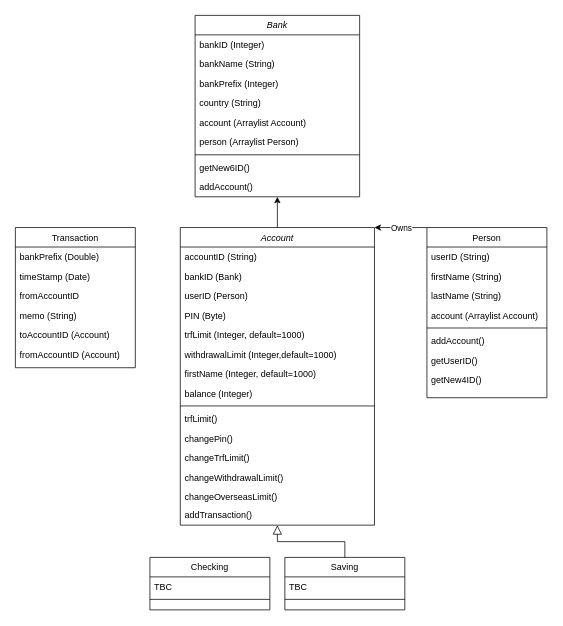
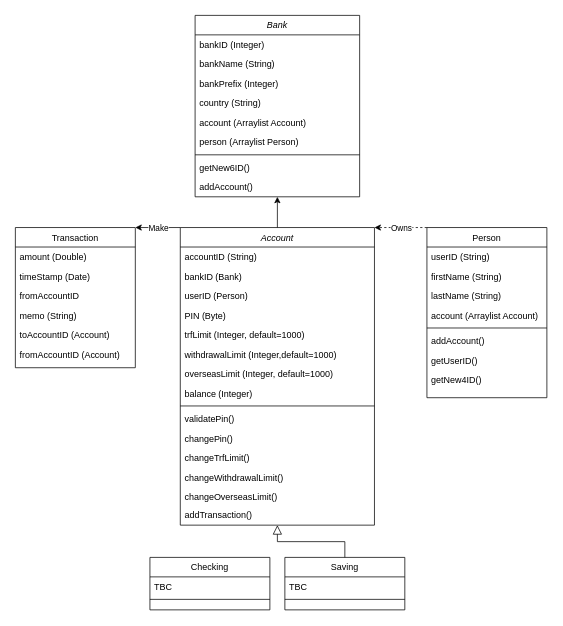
  <mxCell id="0" />
  <mxCell id="1" parent="0" />
  <mxCell id="2" value="Account" style="swimlane;fontStyle=2;align=center;verticalAlign=top;childLayout=stackLayout;horizontal=1;startSize=26;horizontalStack=0;resizeParent=1;resizeLast=0;collapsible=1;marginBottom=0;rounded=0;shadow=0;strokeWidth=1;" parent="1" vertex="1"><mxGeometry x="240" y="303" width="259" height="397" as="geometry"><mxRectangle x="230" y="140" width="160" height="26" as="alternateBounds" /></mxGeometry></mxCell>
  <mxCell id="3" value="accountID (String)" style="text;align=left;verticalAlign=top;spacingLeft=4;spacingRight=4;overflow=hidden;rotatable=0;points=[[0,0.5],[1,0.5]];portConstraint=eastwest;" parent="2" vertex="1"><mxGeometry y="26" width="259" height="26" as="geometry" /></mxCell>
  <mxCell id="4" value="bankID (Bank)" style="text;align=left;verticalAlign=top;spacingLeft=4;spacingRight=4;overflow=hidden;rotatable=0;points=[[0,0.5],[1,0.5]];portConstraint=eastwest;rounded=0;shadow=0;html=0;" parent="2" vertex="1"><mxGeometry y="52" width="259" height="26" as="geometry" /></mxCell>
  <mxCell id="5" value="userID (Person)" style="text;align=left;verticalAlign=top;spacingLeft=4;spacingRight=4;overflow=hidden;rotatable=0;points=[[0,0.5],[1,0.5]];portConstraint=eastwest;rounded=0;shadow=0;html=0;" parent="2" vertex="1"><mxGeometry y="78" width="259" height="26" as="geometry" /></mxCell>
  <mxCell id="6" value="PIN (Byte)" style="text;align=left;verticalAlign=top;spacingLeft=4;spacingRight=4;overflow=hidden;rotatable=0;points=[[0,0.5],[1,0.5]];portConstraint=eastwest;" parent="2" vertex="1"><mxGeometry y="104" width="259" height="26" as="geometry" /></mxCell>
  <mxCell id="7" value="trfLimit (Integer, default=1000)" style="text;align=left;verticalAlign=top;spacingLeft=4;spacingRight=4;overflow=hidden;rotatable=0;points=[[0,0.5],[1,0.5]];portConstraint=eastwest;" parent="2" vertex="1"><mxGeometry y="130" width="259" height="26" as="geometry" /></mxCell>
  <mxCell id="8" value="withdrawalLimit (Integer,default=1000)" style="text;align=left;verticalAlign=top;spacingLeft=4;spacingRight=4;overflow=hidden;rotatable=0;points=[[0,0.5],[1,0.5]];portConstraint=eastwest;" parent="2" vertex="1"><mxGeometry y="156" width="259" height="26" as="geometry" /></mxCell>
- <mxCell id="9" value="firstName (Integer, default=1000)" style="text;align=left;verticalAlign=top;spacingLeft=4;spacingRight=4;overflow=hidden;rotatable=0;points=[[0,0.5],[1,0.5]];portConstraint=eastwest;" parent="2" vertex="1"><mxGeometry y="182" width="259" height="26" as="geometry" /></mxCell>
+ <mxCell id="9" value="overseasLimit (Integer, default=1000)" style="text;align=left;verticalAlign=top;spacingLeft=4;spacingRight=4;overflow=hidden;rotatable=0;points=[[0,0.5],[1,0.5]];portConstraint=eastwest;" parent="2" vertex="1"><mxGeometry y="182" width="259" height="26" as="geometry" /></mxCell>
  <mxCell id="10" value="balance (Integer)" style="text;align=left;verticalAlign=top;spacingLeft=4;spacingRight=4;overflow=hidden;rotatable=0;points=[[0,0.5],[1,0.5]];portConstraint=eastwest;" parent="2" vertex="1"><mxGeometry y="208" width="259" height="26" as="geometry" /></mxCell>
  <mxCell id="11" value="" style="line;html=1;strokeWidth=1;align=left;verticalAlign=middle;spacingTop=-1;spacingLeft=3;spacingRight=3;rotatable=0;labelPosition=right;points=[];portConstraint=eastwest;" parent="2" vertex="1"><mxGeometry y="234" width="259" height="8" as="geometry" /></mxCell>
- <mxCell id="12" value="trfLimit()" style="text;align=left;verticalAlign=top;spacingLeft=4;spacingRight=4;overflow=hidden;rotatable=0;points=[[0,0.5],[1,0.5]];portConstraint=eastwest;rounded=0;shadow=0;html=0;" vertex="1" parent="2"><mxGeometry y="242" width="259" height="26" as="geometry" /></mxCell>
+ <mxCell id="12" value="validatePin()" style="text;align=left;verticalAlign=top;spacingLeft=4;spacingRight=4;overflow=hidden;rotatable=0;points=[[0,0.5],[1,0.5]];portConstraint=eastwest;rounded=0;shadow=0;html=0;" vertex="1" parent="2"><mxGeometry y="242" width="259" height="26" as="geometry" /></mxCell>
  <mxCell id="13" value="changePin()" style="text;align=left;verticalAlign=top;spacingLeft=4;spacingRight=4;overflow=hidden;rotatable=0;points=[[0,0.5],[1,0.5]];portConstraint=eastwest;rounded=0;shadow=0;html=0;" parent="2" vertex="1"><mxGeometry y="268" width="259" height="26" as="geometry" /></mxCell>
  <mxCell id="14" value="changeTrfLimit()" style="text;align=left;verticalAlign=top;spacingLeft=4;spacingRight=4;overflow=hidden;rotatable=0;points=[[0,0.5],[1,0.5]];portConstraint=eastwest;rounded=0;shadow=0;html=0;" parent="2" vertex="1"><mxGeometry y="294" width="259" height="26" as="geometry" /></mxCell>
  <mxCell id="15" value="changeWithdrawalLimit()" style="text;align=left;verticalAlign=top;spacingLeft=4;spacingRight=4;overflow=hidden;rotatable=0;points=[[0,0.5],[1,0.5]];portConstraint=eastwest;rounded=0;shadow=0;html=0;" parent="2" vertex="1"><mxGeometry y="320" width="259" height="26" as="geometry" /></mxCell>
  <mxCell id="16" value="changeOverseasLimit()" style="text;align=left;verticalAlign=top;spacingLeft=4;spacingRight=4;overflow=hidden;rotatable=0;points=[[0,0.5],[1,0.5]];portConstraint=eastwest;rounded=0;shadow=0;html=0;" parent="2" vertex="1"><mxGeometry y="346" width="259" height="24" as="geometry" /></mxCell>
  <mxCell id="17" value="addTransaction()" style="text;align=left;verticalAlign=top;spacingLeft=4;spacingRight=4;overflow=hidden;rotatable=0;points=[[0,0.5],[1,0.5]];portConstraint=eastwest;rounded=0;shadow=0;html=0;" vertex="1" parent="2"><mxGeometry y="370" width="259" height="24" as="geometry" /></mxCell>
  <mxCell id="18" value="Saving" style="swimlane;fontStyle=0;align=center;verticalAlign=top;childLayout=stackLayout;horizontal=1;startSize=26;horizontalStack=0;resizeParent=1;resizeLast=0;collapsible=1;marginBottom=0;rounded=0;shadow=0;strokeWidth=1;" parent="1" vertex="1"><mxGeometry x="379.5" y="743" width="160" height="70" as="geometry"><mxRectangle x="340" y="380" width="170" height="26" as="alternateBounds" /></mxGeometry></mxCell>
  <mxCell id="19" value="TBC" style="text;align=left;verticalAlign=top;spacingLeft=4;spacingRight=4;overflow=hidden;rotatable=0;points=[[0,0.5],[1,0.5]];portConstraint=eastwest;" parent="18" vertex="1"><mxGeometry y="26" width="160" height="26" as="geometry" /></mxCell>
  <mxCell id="20" value="" style="line;html=1;strokeWidth=1;align=left;verticalAlign=middle;spacingTop=-1;spacingLeft=3;spacingRight=3;rotatable=0;labelPosition=right;points=[];portConstraint=eastwest;" parent="18" vertex="1"><mxGeometry y="52" width="160" height="8" as="geometry" /></mxCell>
  <mxCell id="21" value="" style="endArrow=block;endSize=10;endFill=0;shadow=0;strokeWidth=1;rounded=0;edgeStyle=elbowEdgeStyle;elbow=vertical;" parent="1" source="18" target="2" edge="1"><mxGeometry width="160" relative="1" as="geometry"><mxPoint x="329" y="696" as="sourcePoint" /><mxPoint x="429" y="594" as="targetPoint" /></mxGeometry></mxCell>
  <mxCell id="22" value="Person" style="swimlane;fontStyle=0;align=center;verticalAlign=top;childLayout=stackLayout;horizontal=1;startSize=26;horizontalStack=0;resizeParent=1;resizeLast=0;collapsible=1;marginBottom=0;rounded=0;shadow=0;strokeWidth=1;" parent="1" vertex="1"><mxGeometry x="569" y="303" width="160" height="227" as="geometry"><mxRectangle x="550" y="140" width="160" height="26" as="alternateBounds" /></mxGeometry></mxCell>
  <mxCell id="23" value="userID (String)" style="text;align=left;verticalAlign=top;spacingLeft=4;spacingRight=4;overflow=hidden;rotatable=0;points=[[0,0.5],[1,0.5]];portConstraint=eastwest;" parent="22" vertex="1"><mxGeometry y="26" width="160" height="26" as="geometry" /></mxCell>
  <mxCell id="24" value="firstName (String)" style="text;align=left;verticalAlign=top;spacingLeft=4;spacingRight=4;overflow=hidden;rotatable=0;points=[[0,0.5],[1,0.5]];portConstraint=eastwest;rounded=0;shadow=0;html=0;" parent="22" vertex="1"><mxGeometry y="52" width="160" height="26" as="geometry" /></mxCell>
  <mxCell id="25" value="lastName (String)" style="text;align=left;verticalAlign=top;spacingLeft=4;spacingRight=4;overflow=hidden;rotatable=0;points=[[0,0.5],[1,0.5]];portConstraint=eastwest;rounded=0;shadow=0;html=0;" parent="22" vertex="1"><mxGeometry y="78" width="160" height="26" as="geometry" /></mxCell>
  <mxCell id="26" value="account (Arraylist Account)" style="text;align=left;verticalAlign=top;spacingLeft=4;spacingRight=4;overflow=hidden;rotatable=0;points=[[0,0.5],[1,0.5]];portConstraint=eastwest;rounded=0;shadow=0;html=0;" vertex="1" parent="22"><mxGeometry y="104" width="160" height="26" as="geometry" /></mxCell>
  <mxCell id="27" value="" style="line;html=1;strokeWidth=1;align=left;verticalAlign=middle;spacingTop=-1;spacingLeft=3;spacingRight=3;rotatable=0;labelPosition=right;points=[];portConstraint=eastwest;" parent="22" vertex="1"><mxGeometry y="130" width="160" height="8" as="geometry" /></mxCell>
  <mxCell id="28" value="addAccount()" style="text;align=left;verticalAlign=top;spacingLeft=4;spacingRight=4;overflow=hidden;rotatable=0;points=[[0,0.5],[1,0.5]];portConstraint=eastwest;rounded=0;shadow=0;html=0;" vertex="1" parent="22"><mxGeometry y="138" width="160" height="26" as="geometry" /></mxCell>
  <mxCell id="29" value="getUserID()" style="text;align=left;verticalAlign=top;spacingLeft=4;spacingRight=4;overflow=hidden;rotatable=0;points=[[0,0.5],[1,0.5]];portConstraint=eastwest;rounded=0;shadow=0;html=0;" vertex="1" parent="22"><mxGeometry y="164" width="160" height="26" as="geometry" /></mxCell>
  <mxCell id="30" value="getNew4ID()" style="text;align=left;verticalAlign=top;spacingLeft=4;spacingRight=4;overflow=hidden;rotatable=0;points=[[0,0.5],[1,0.5]];portConstraint=eastwest;rounded=0;shadow=0;html=0;" vertex="1" parent="22"><mxGeometry y="190" width="160" height="26" as="geometry" /></mxCell>
  <mxCell id="31" value="Bank" style="swimlane;fontStyle=2;align=center;verticalAlign=top;childLayout=stackLayout;horizontal=1;startSize=26;horizontalStack=0;resizeParent=1;resizeLast=0;collapsible=1;marginBottom=0;rounded=0;shadow=0;strokeWidth=1;" parent="1" vertex="1"><mxGeometry x="259.75" y="20" width="219.5" height="242" as="geometry"><mxRectangle x="230" y="140" width="160" height="26" as="alternateBounds" /></mxGeometry></mxCell>
  <mxCell id="32" value="bankID (Integer)" style="text;align=left;verticalAlign=top;spacingLeft=4;spacingRight=4;overflow=hidden;rotatable=0;points=[[0,0.5],[1,0.5]];portConstraint=eastwest;" parent="31" vertex="1"><mxGeometry y="26" width="219.5" height="26" as="geometry" /></mxCell>
  <mxCell id="33" value="bankName (String)" style="text;align=left;verticalAlign=top;spacingLeft=4;spacingRight=4;overflow=hidden;rotatable=0;points=[[0,0.5],[1,0.5]];portConstraint=eastwest;rounded=0;shadow=0;html=0;" parent="31" vertex="1"><mxGeometry y="52" width="219.5" height="26" as="geometry" /></mxCell>
  <mxCell id="34" value="bankPrefix (Integer)" style="text;align=left;verticalAlign=top;spacingLeft=4;spacingRight=4;overflow=hidden;rotatable=0;points=[[0,0.5],[1,0.5]];portConstraint=eastwest;rounded=0;shadow=0;html=0;" parent="31" vertex="1"><mxGeometry y="78" width="219.5" height="26" as="geometry" /></mxCell>
  <mxCell id="35" value="country (String)" style="text;align=left;verticalAlign=top;spacingLeft=4;spacingRight=4;overflow=hidden;rotatable=0;points=[[0,0.5],[1,0.5]];portConstraint=eastwest;rounded=0;shadow=0;html=0;" parent="31" vertex="1"><mxGeometry y="104" width="219.5" height="26" as="geometry" /></mxCell>
  <mxCell id="36" value="account (Arraylist Account)" style="text;align=left;verticalAlign=top;spacingLeft=4;spacingRight=4;overflow=hidden;rotatable=0;points=[[0,0.5],[1,0.5]];portConstraint=eastwest;rounded=0;shadow=0;html=0;" vertex="1" parent="31"><mxGeometry y="130" width="219.5" height="26" as="geometry" /></mxCell>
  <mxCell id="37" value="person (Arraylist Person)" style="text;align=left;verticalAlign=top;spacingLeft=4;spacingRight=4;overflow=hidden;rotatable=0;points=[[0,0.5],[1,0.5]];portConstraint=eastwest;rounded=0;shadow=0;html=0;" vertex="1" parent="31"><mxGeometry y="156" width="219.5" height="26" as="geometry" /></mxCell>
  <mxCell id="38" value="" style="line;html=1;strokeWidth=1;align=left;verticalAlign=middle;spacingTop=-1;spacingLeft=3;spacingRight=3;rotatable=0;labelPosition=right;points=[];portConstraint=eastwest;" parent="31" vertex="1"><mxGeometry y="182" width="219.5" height="8" as="geometry" /></mxCell>
  <mxCell id="39" value="getNew6ID()" style="text;align=left;verticalAlign=top;spacingLeft=4;spacingRight=4;overflow=hidden;rotatable=0;points=[[0,0.5],[1,0.5]];portConstraint=eastwest;rounded=0;shadow=0;html=0;" vertex="1" parent="31"><mxGeometry y="190" width="219.5" height="26" as="geometry" /></mxCell>
  <mxCell id="40" value="addAccount()" style="text;align=left;verticalAlign=top;spacingLeft=4;spacingRight=4;overflow=hidden;rotatable=0;points=[[0,0.5],[1,0.5]];portConstraint=eastwest;rounded=0;shadow=0;html=0;" vertex="1" parent="31"><mxGeometry y="216" width="219.5" height="26" as="geometry" /></mxCell>
  <mxCell id="41" value="" style="endArrow=classic;html=1;rounded=0;exitX=0.5;exitY=0;exitDx=0;exitDy=0;entryX=0.5;entryY=1;entryDx=0;entryDy=0;" parent="1" source="2" target="31" edge="1"><mxGeometry width="50" height="50" relative="1" as="geometry"><mxPoint x="489" y="523" as="sourcePoint" /><mxPoint x="408.04" y="281" as="targetPoint" /></mxGeometry></mxCell>
  <mxCell id="42" value="Checking" style="swimlane;fontStyle=0;align=center;verticalAlign=top;childLayout=stackLayout;horizontal=1;startSize=26;horizontalStack=0;resizeParent=1;resizeLast=0;collapsible=1;marginBottom=0;rounded=0;shadow=0;strokeWidth=1;" parent="1" vertex="1"><mxGeometry x="199.5" y="743" width="160" height="70" as="geometry"><mxRectangle x="340" y="380" width="170" height="26" as="alternateBounds" /></mxGeometry></mxCell>
  <mxCell id="43" value="TBC" style="text;align=left;verticalAlign=top;spacingLeft=4;spacingRight=4;overflow=hidden;rotatable=0;points=[[0,0.5],[1,0.5]];portConstraint=eastwest;" parent="42" vertex="1"><mxGeometry y="26" width="160" height="26" as="geometry" /></mxCell>
  <mxCell id="44" value="" style="line;html=1;strokeWidth=1;align=left;verticalAlign=middle;spacingTop=-1;spacingLeft=3;spacingRight=3;rotatable=0;labelPosition=right;points=[];portConstraint=eastwest;" parent="42" vertex="1"><mxGeometry y="52" width="160" height="8" as="geometry" /></mxCell>
- <mxCell id="45" value="Own" style="endArrow=classic;html=1;rounded=0;entryX=1;entryY=0;entryDx=0;entryDy=0;exitX=0;exitY=0;exitDx=0;exitDy=0;" parent="1" source="22" target="2" edge="1"><mxGeometry relative="1" as="geometry"><mxPoint x="569" y="353" as="sourcePoint" /><mxPoint x="769" y="223" as="targetPoint" /></mxGeometry></mxCell>
+ <mxCell id="45" value="Own" style="endArrow=classic;html=1;rounded=0;entryX=1;entryY=0;entryDx=0;entryDy=0;exitX=0;exitY=0;exitDx=0;exitDy=0;dashed=1;" parent="1" source="22" target="2" edge="1"><mxGeometry relative="1" as="geometry"><mxPoint x="569" y="353" as="sourcePoint" /><mxPoint x="769" y="223" as="targetPoint" /></mxGeometry></mxCell>
  <mxCell id="46" value="Owns" style="edgeLabel;resizable=0;html=1;align=center;verticalAlign=middle;" parent="45" connectable="0" vertex="1"><mxGeometry relative="1" as="geometry" /></mxCell>
  <mxCell id="47" value="Transaction" style="swimlane;fontStyle=0;align=center;verticalAlign=top;childLayout=stackLayout;horizontal=1;startSize=26;horizontalStack=0;resizeParent=1;resizeLast=0;collapsible=1;marginBottom=0;rounded=0;shadow=0;strokeWidth=1;" parent="1" vertex="1"><mxGeometry x="20" y="303" width="160" height="187" as="geometry"><mxRectangle x="550" y="140" width="160" height="26" as="alternateBounds" /></mxGeometry></mxCell>
- <mxCell id="48" value="bankPrefix (Double)" style="text;align=left;verticalAlign=top;spacingLeft=4;spacingRight=4;overflow=hidden;rotatable=0;points=[[0,0.5],[1,0.5]];portConstraint=eastwest;rounded=0;shadow=0;html=0;" parent="47" vertex="1"><mxGeometry y="26" width="160" height="26" as="geometry" /></mxCell>
+ <mxCell id="48" value="amount (Double)" style="text;align=left;verticalAlign=top;spacingLeft=4;spacingRight=4;overflow=hidden;rotatable=0;points=[[0,0.5],[1,0.5]];portConstraint=eastwest;rounded=0;shadow=0;html=0;" parent="47" vertex="1"><mxGeometry y="26" width="160" height="26" as="geometry" /></mxCell>
  <mxCell id="49" value="timeStamp (Date)" style="text;align=left;verticalAlign=top;spacingLeft=4;spacingRight=4;overflow=hidden;rotatable=0;points=[[0,0.5],[1,0.5]];portConstraint=eastwest;rounded=0;shadow=0;html=0;" parent="47" vertex="1"><mxGeometry y="52" width="160" height="26" as="geometry" /></mxCell>
  <mxCell id="50" value="fromAccountID" style="text;align=left;verticalAlign=top;spacingLeft=4;spacingRight=4;overflow=hidden;rotatable=0;points=[[0,0.5],[1,0.5]];portConstraint=eastwest;rounded=0;shadow=0;html=0;" parent="47" vertex="1"><mxGeometry y="78" width="160" height="26" as="geometry" /></mxCell>
  <mxCell id="51" value="memo (String)" style="text;align=left;verticalAlign=top;spacingLeft=4;spacingRight=4;overflow=hidden;rotatable=0;points=[[0,0.5],[1,0.5]];portConstraint=eastwest;rounded=0;shadow=0;html=0;" parent="47" vertex="1"><mxGeometry y="104" width="160" height="26" as="geometry" /></mxCell>
  <mxCell id="52" value="toAccountID (Account)" style="text;align=left;verticalAlign=top;spacingLeft=4;spacingRight=4;overflow=hidden;rotatable=0;points=[[0,0.5],[1,0.5]];portConstraint=eastwest;rounded=0;shadow=0;html=0;" parent="47" vertex="1"><mxGeometry y="130" width="160" height="26" as="geometry" /></mxCell>
  <mxCell id="53" value="fromAccountID (Account)" style="text;align=left;verticalAlign=top;spacingLeft=4;spacingRight=4;overflow=hidden;rotatable=0;points=[[0,0.5],[1,0.5]];portConstraint=eastwest;rounded=0;shadow=0;html=0;" vertex="1" parent="47"><mxGeometry y="156" width="160" height="26" as="geometry" /></mxCell>
+ <mxCell id="54" value="Own" style="endArrow=classic;html=1;rounded=0;exitX=0;exitY=0;exitDx=0;exitDy=0;entryX=1;entryY=0;entryDx=0;entryDy=0;" parent="1" source="2" target="47" edge="1"><mxGeometry relative="1" as="geometry"><mxPoint x="239" y="240" as="sourcePoint" /><mxPoint x="190" y="303" as="targetPoint" /></mxGeometry></mxCell>
+ <mxCell id="55" value="Make" style="edgeLabel;resizable=0;html=1;align=center;verticalAlign=middle;" parent="54" connectable="0" vertex="1"><mxGeometry relative="1" as="geometry" /></mxCell>
